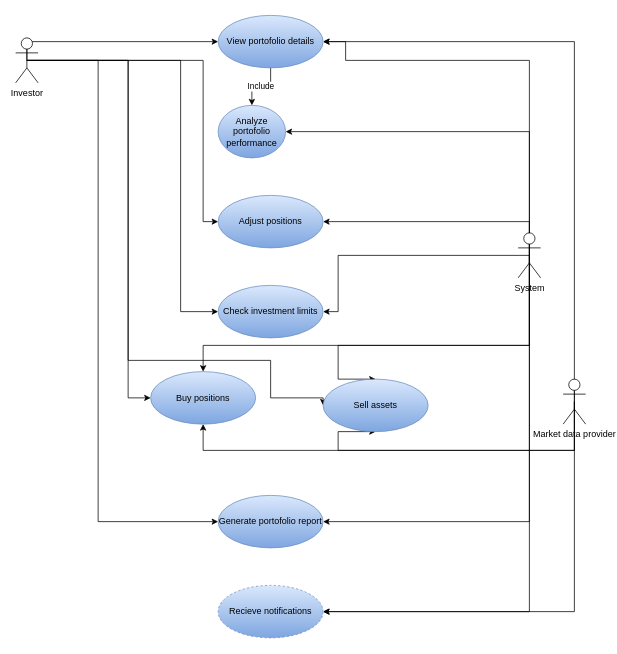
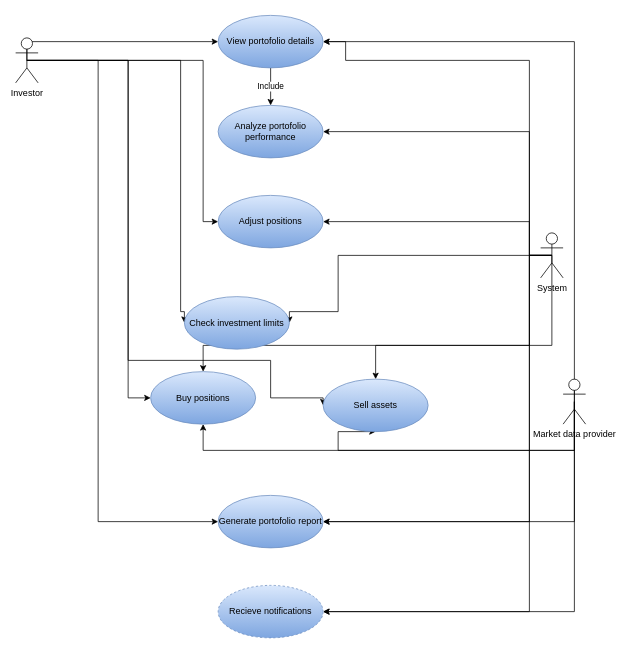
  <mxCell id="0" />
  <mxCell id="1" parent="0" />
  <mxCell id="2" style="edgeStyle=orthogonalEdgeStyle;rounded=0;orthogonalLoop=1;jettySize=auto;html=1;exitX=0.5;exitY=0.5;exitDx=0;exitDy=0;exitPerimeter=0;entryX=0;entryY=0.5;entryDx=0;entryDy=0;" parent="1" source="8" target="10" edge="1"><mxGeometry relative="1" as="geometry"><Array as="points"><mxPoint x="35" y="55" /></Array></mxGeometry></mxCell>
  <mxCell id="3" style="edgeStyle=orthogonalEdgeStyle;rounded=0;orthogonalLoop=1;jettySize=auto;html=1;exitX=0.5;exitY=0.5;exitDx=0;exitDy=0;exitPerimeter=0;entryX=0;entryY=0.5;entryDx=0;entryDy=0;" parent="1" source="8" target="27" edge="1"><mxGeometry relative="1" as="geometry"><Array as="points"><mxPoint x="270" y="80" /><mxPoint x="270" y="295" /></Array></mxGeometry></mxCell>
  <mxCell id="4" style="edgeStyle=orthogonalEdgeStyle;rounded=0;orthogonalLoop=1;jettySize=auto;html=1;exitX=0.5;exitY=0.5;exitDx=0;exitDy=0;exitPerimeter=0;entryX=0;entryY=0.5;entryDx=0;entryDy=0;" parent="1" source="8" target="28" edge="1"><mxGeometry relative="1" as="geometry"><Array as="points"><mxPoint x="240" y="80" /><mxPoint x="240" y="415" /></Array></mxGeometry></mxCell>
  <mxCell id="5" style="edgeStyle=orthogonalEdgeStyle;rounded=0;orthogonalLoop=1;jettySize=auto;html=1;exitX=0.5;exitY=0.5;exitDx=0;exitDy=0;exitPerimeter=0;entryX=0;entryY=0.5;entryDx=0;entryDy=0;" parent="1" source="8" target="31" edge="1"><mxGeometry relative="1" as="geometry"><Array as="points"><mxPoint x="130" y="80" /><mxPoint x="130" y="695" /></Array></mxGeometry></mxCell>
  <mxCell id="6" style="edgeStyle=orthogonalEdgeStyle;rounded=0;orthogonalLoop=1;jettySize=auto;html=1;exitX=0.5;exitY=0.5;exitDx=0;exitDy=0;exitPerimeter=0;entryX=0;entryY=0.5;entryDx=0;entryDy=0;" parent="1" source="8" target="29" edge="1"><mxGeometry relative="1" as="geometry"><Array as="points"><mxPoint x="170" y="80" /><mxPoint x="170" y="530" /></Array></mxGeometry></mxCell>
  <mxCell id="7" style="edgeStyle=orthogonalEdgeStyle;rounded=0;orthogonalLoop=1;jettySize=auto;html=1;exitX=0.5;exitY=0.5;exitDx=0;exitDy=0;exitPerimeter=0;entryX=0;entryY=0.5;entryDx=0;entryDy=0;" parent="1" source="8" target="30" edge="1"><mxGeometry relative="1" as="geometry"><Array as="points"><mxPoint x="170" y="80" /><mxPoint x="170" y="480" /><mxPoint x="360" y="480" /><mxPoint x="360" y="530" /></Array></mxGeometry></mxCell>
  <mxCell id="8" value="Investor" style="shape=umlActor;verticalLabelPosition=bottom;verticalAlign=top;html=1;" parent="1" vertex="1"><mxGeometry x="20" y="50" width="30" height="60" as="geometry" /></mxCell>
  <mxCell id="9" value="Include" style="edgeStyle=orthogonalEdgeStyle;rounded=0;orthogonalLoop=1;jettySize=auto;html=1;exitX=0.5;exitY=1;exitDx=0;exitDy=0;entryX=0.5;entryY=0;entryDx=0;entryDy=0;" parent="1" source="10" target="26" edge="1"><mxGeometry relative="1" as="geometry" /></mxCell>
  <mxCell id="10" value="View portofolio details" style="ellipse;whiteSpace=wrap;html=1;fillColor=#dae8fc;gradientColor=#7ea6e0;strokeColor=#6c8ebf;" parent="1" vertex="1"><mxGeometry x="290" y="20" width="140" height="70" as="geometry" /></mxCell>
  <mxCell id="11" style="edgeStyle=orthogonalEdgeStyle;rounded=0;orthogonalLoop=1;jettySize=auto;html=1;exitX=0.5;exitY=0.5;exitDx=0;exitDy=0;exitPerimeter=0;entryX=1;entryY=0.5;entryDx=0;entryDy=0;" parent="1" source="19" target="10" edge="1"><mxGeometry relative="1" as="geometry"><Array as="points"><mxPoint x="705" y="80" /><mxPoint x="460" y="80" /><mxPoint x="460" y="55" /></Array></mxGeometry></mxCell>
  <mxCell id="12" style="edgeStyle=orthogonalEdgeStyle;rounded=0;orthogonalLoop=1;jettySize=auto;html=1;exitX=0.5;exitY=0.5;exitDx=0;exitDy=0;exitPerimeter=0;entryX=1;entryY=0.5;entryDx=0;entryDy=0;" parent="1" source="19" target="26" edge="1"><mxGeometry relative="1" as="geometry"><Array as="points"><mxPoint x="705" y="175" /></Array></mxGeometry></mxCell>
  <mxCell id="13" style="edgeStyle=orthogonalEdgeStyle;rounded=0;orthogonalLoop=1;jettySize=auto;html=1;exitX=0.5;exitY=0.5;exitDx=0;exitDy=0;exitPerimeter=0;entryX=1;entryY=0.5;entryDx=0;entryDy=0;" parent="1" source="19" target="28" edge="1"><mxGeometry relative="1" as="geometry"><Array as="points"><mxPoint x="450" y="340" /><mxPoint x="450" y="415" /></Array></mxGeometry></mxCell>
  <mxCell id="14" style="edgeStyle=orthogonalEdgeStyle;rounded=0;orthogonalLoop=1;jettySize=auto;html=1;exitX=0.5;exitY=0.5;exitDx=0;exitDy=0;exitPerimeter=0;entryX=0.5;entryY=0;entryDx=0;entryDy=0;" parent="1" source="19" target="29" edge="1"><mxGeometry relative="1" as="geometry"><Array as="points"><mxPoint x="705" y="460" /><mxPoint x="270" y="460" /></Array></mxGeometry></mxCell>
  <mxCell id="15" style="edgeStyle=orthogonalEdgeStyle;rounded=0;orthogonalLoop=1;jettySize=auto;html=1;exitX=0.5;exitY=0.5;exitDx=0;exitDy=0;exitPerimeter=0;entryX=0.5;entryY=0;entryDx=0;entryDy=0;" parent="1" source="19" target="30" edge="1"><mxGeometry relative="1" as="geometry"><Array as="points"><mxPoint x="705" y="460" /><mxPoint x="450" y="460" /></Array></mxGeometry></mxCell>
  <mxCell id="16" style="edgeStyle=orthogonalEdgeStyle;rounded=0;orthogonalLoop=1;jettySize=auto;html=1;exitX=0.5;exitY=0.5;exitDx=0;exitDy=0;exitPerimeter=0;entryX=1;entryY=0.5;entryDx=0;entryDy=0;" parent="1" source="19" target="27" edge="1"><mxGeometry relative="1" as="geometry"><Array as="points"><mxPoint x="705" y="295" /></Array></mxGeometry></mxCell>
  <mxCell id="17" style="edgeStyle=orthogonalEdgeStyle;rounded=0;orthogonalLoop=1;jettySize=auto;html=1;exitX=0.5;exitY=0.5;exitDx=0;exitDy=0;exitPerimeter=0;entryX=1;entryY=0.5;entryDx=0;entryDy=0;" parent="1" source="19" target="31" edge="1"><mxGeometry relative="1" as="geometry"><Array as="points"><mxPoint x="705" y="695" /></Array></mxGeometry></mxCell>
  <mxCell id="18" style="edgeStyle=orthogonalEdgeStyle;rounded=0;orthogonalLoop=1;jettySize=auto;html=1;exitX=0.5;exitY=0.5;exitDx=0;exitDy=0;exitPerimeter=0;entryX=1;entryY=0.5;entryDx=0;entryDy=0;" parent="1" source="19" target="32" edge="1"><mxGeometry relative="1" as="geometry"><Array as="points"><mxPoint x="705" y="815" /></Array></mxGeometry></mxCell>
- <mxCell id="19" value="System" style="shape=umlActor;verticalLabelPosition=bottom;verticalAlign=top;html=1;" parent="1" vertex="1"><mxGeometry x="690" y="310" width="30" height="60" as="geometry" /></mxCell>
+ <mxCell id="19" value="System" style="shape=umlActor;verticalLabelPosition=bottom;verticalAlign=top;html=1;" parent="1" vertex="1"><mxGeometry x="720" y="310" width="30" height="60" as="geometry" /></mxCell>
  <mxCell id="20" style="edgeStyle=orthogonalEdgeStyle;rounded=0;orthogonalLoop=1;jettySize=auto;html=1;exitX=0.5;exitY=0.5;exitDx=0;exitDy=0;exitPerimeter=0;entryX=1;entryY=0.5;entryDx=0;entryDy=0;" parent="1" source="25" target="10" edge="1"><mxGeometry relative="1" as="geometry"><Array as="points"><mxPoint x="765" y="55" /></Array></mxGeometry></mxCell>
  <mxCell id="21" style="edgeStyle=orthogonalEdgeStyle;rounded=0;orthogonalLoop=1;jettySize=auto;html=1;exitX=0.5;exitY=0.5;exitDx=0;exitDy=0;exitPerimeter=0;entryX=0.5;entryY=1;entryDx=0;entryDy=0;" parent="1" source="25" target="29" edge="1"><mxGeometry relative="1" as="geometry"><Array as="points"><mxPoint x="765" y="600" /><mxPoint x="270" y="600" /></Array></mxGeometry></mxCell>
  <mxCell id="22" style="edgeStyle=orthogonalEdgeStyle;rounded=0;orthogonalLoop=1;jettySize=auto;html=1;exitX=0.5;exitY=0.5;exitDx=0;exitDy=0;exitPerimeter=0;entryX=0.5;entryY=1;entryDx=0;entryDy=0;" parent="1" source="25" target="30" edge="1"><mxGeometry relative="1" as="geometry"><Array as="points"><mxPoint x="765" y="600" /><mxPoint x="450" y="600" /></Array></mxGeometry></mxCell>
+ <mxCell id="23" style="edgeStyle=orthogonalEdgeStyle;rounded=0;orthogonalLoop=1;jettySize=auto;html=1;exitX=0.5;exitY=0.5;exitDx=0;exitDy=0;exitPerimeter=0;entryX=1;entryY=0.5;entryDx=0;entryDy=0;" parent="1" source="25" target="31" edge="1"><mxGeometry relative="1" as="geometry"><Array as="points"><mxPoint x="765" y="695" /></Array></mxGeometry></mxCell>
  <mxCell id="24" style="edgeStyle=orthogonalEdgeStyle;rounded=0;orthogonalLoop=1;jettySize=auto;html=1;exitX=0.5;exitY=0.5;exitDx=0;exitDy=0;exitPerimeter=0;entryX=1;entryY=0.5;entryDx=0;entryDy=0;" parent="1" source="25" target="32" edge="1"><mxGeometry relative="1" as="geometry"><Array as="points"><mxPoint x="765" y="815" /></Array></mxGeometry></mxCell>
  <mxCell id="25" value="Market data provider" style="shape=umlActor;verticalLabelPosition=bottom;verticalAlign=top;html=1;" parent="1" vertex="1"><mxGeometry x="750" y="505" width="30" height="60" as="geometry" /></mxCell>
- <mxCell id="26" value="Analyze portofolio performance" style="ellipse;whiteSpace=wrap;html=1;fillColor=#dae8fc;gradientColor=#7ea6e0;strokeColor=#6c8ebf;" parent="1" vertex="1"><mxGeometry x="290" y="140" width="90" height="70" as="geometry" /></mxCell>
+ <mxCell id="26" value="Analyze portofolio performance" style="ellipse;whiteSpace=wrap;html=1;fillColor=#dae8fc;gradientColor=#7ea6e0;strokeColor=#6c8ebf;" parent="1" vertex="1"><mxGeometry x="290" y="140" width="140" height="70" as="geometry" /></mxCell>
  <mxCell id="27" value="Adjust positions" style="ellipse;whiteSpace=wrap;html=1;fillColor=#dae8fc;gradientColor=#7ea6e0;strokeColor=#6c8ebf;" parent="1" vertex="1"><mxGeometry x="290" y="260" width="140" height="70" as="geometry" /></mxCell>
- <mxCell id="28" value="Check investment limits" style="ellipse;whiteSpace=wrap;html=1;fillColor=#dae8fc;gradientColor=#7ea6e0;strokeColor=#6c8ebf;" parent="1" vertex="1"><mxGeometry x="290" y="380" width="140" height="70" as="geometry" /></mxCell>
+ <mxCell id="28" value="Check investment limits" style="ellipse;whiteSpace=wrap;html=1;fillColor=#dae8fc;gradientColor=#7ea6e0;strokeColor=#6c8ebf;" parent="1" vertex="1"><mxGeometry x="245" y="395" width="140" height="70" as="geometry" /></mxCell>
  <mxCell id="29" value="Buy positions" style="ellipse;whiteSpace=wrap;html=1;fillColor=#dae8fc;gradientColor=#7ea6e0;strokeColor=#6c8ebf;" parent="1" vertex="1"><mxGeometry x="200" y="495" width="140" height="70" as="geometry" /></mxCell>
  <mxCell id="30" value="Sell assets" style="ellipse;whiteSpace=wrap;html=1;fillColor=#dae8fc;gradientColor=#7ea6e0;strokeColor=#6c8ebf;" parent="1" vertex="1"><mxGeometry x="430" y="505" width="140" height="70" as="geometry" /></mxCell>
  <mxCell id="31" value="Generate portofolio report" style="ellipse;whiteSpace=wrap;html=1;fillColor=#dae8fc;gradientColor=#7ea6e0;strokeColor=#6c8ebf;" parent="1" vertex="1"><mxGeometry x="290" y="660" width="140" height="70" as="geometry" /></mxCell>
  <mxCell id="32" value="Recieve notifications" style="ellipse;whiteSpace=wrap;html=1;fillColor=#dae8fc;gradientColor=#7ea6e0;strokeColor=#6c8ebf;dashed=1;" parent="1" vertex="1"><mxGeometry x="290" y="780" width="140" height="70" as="geometry" /></mxCell>
